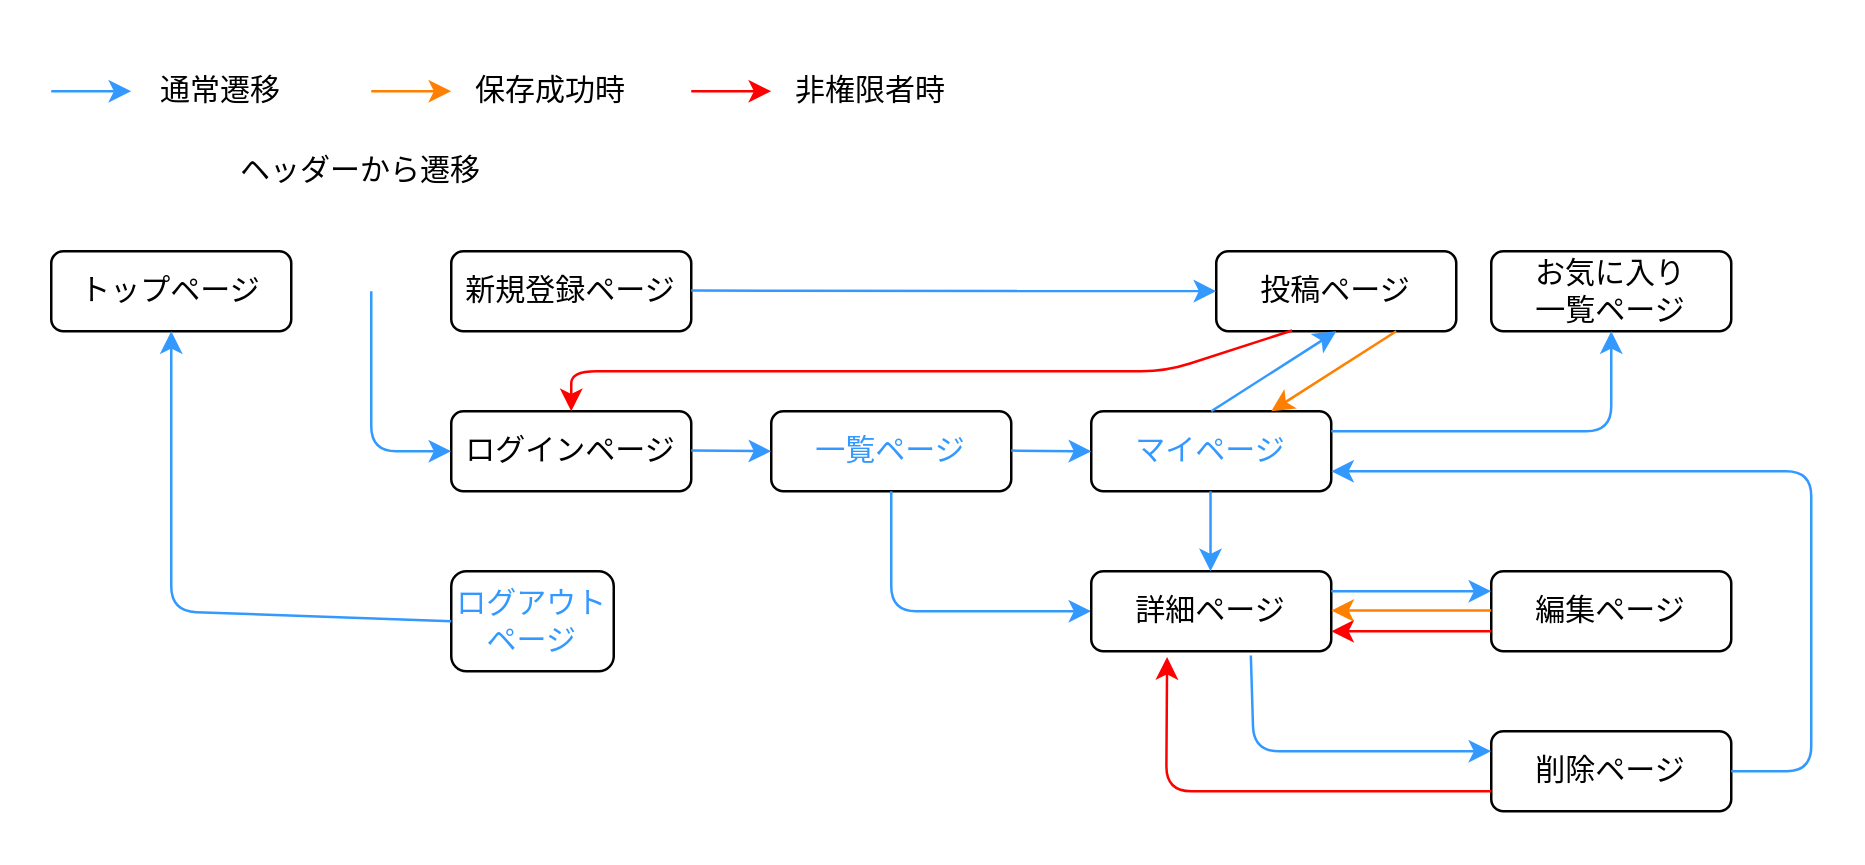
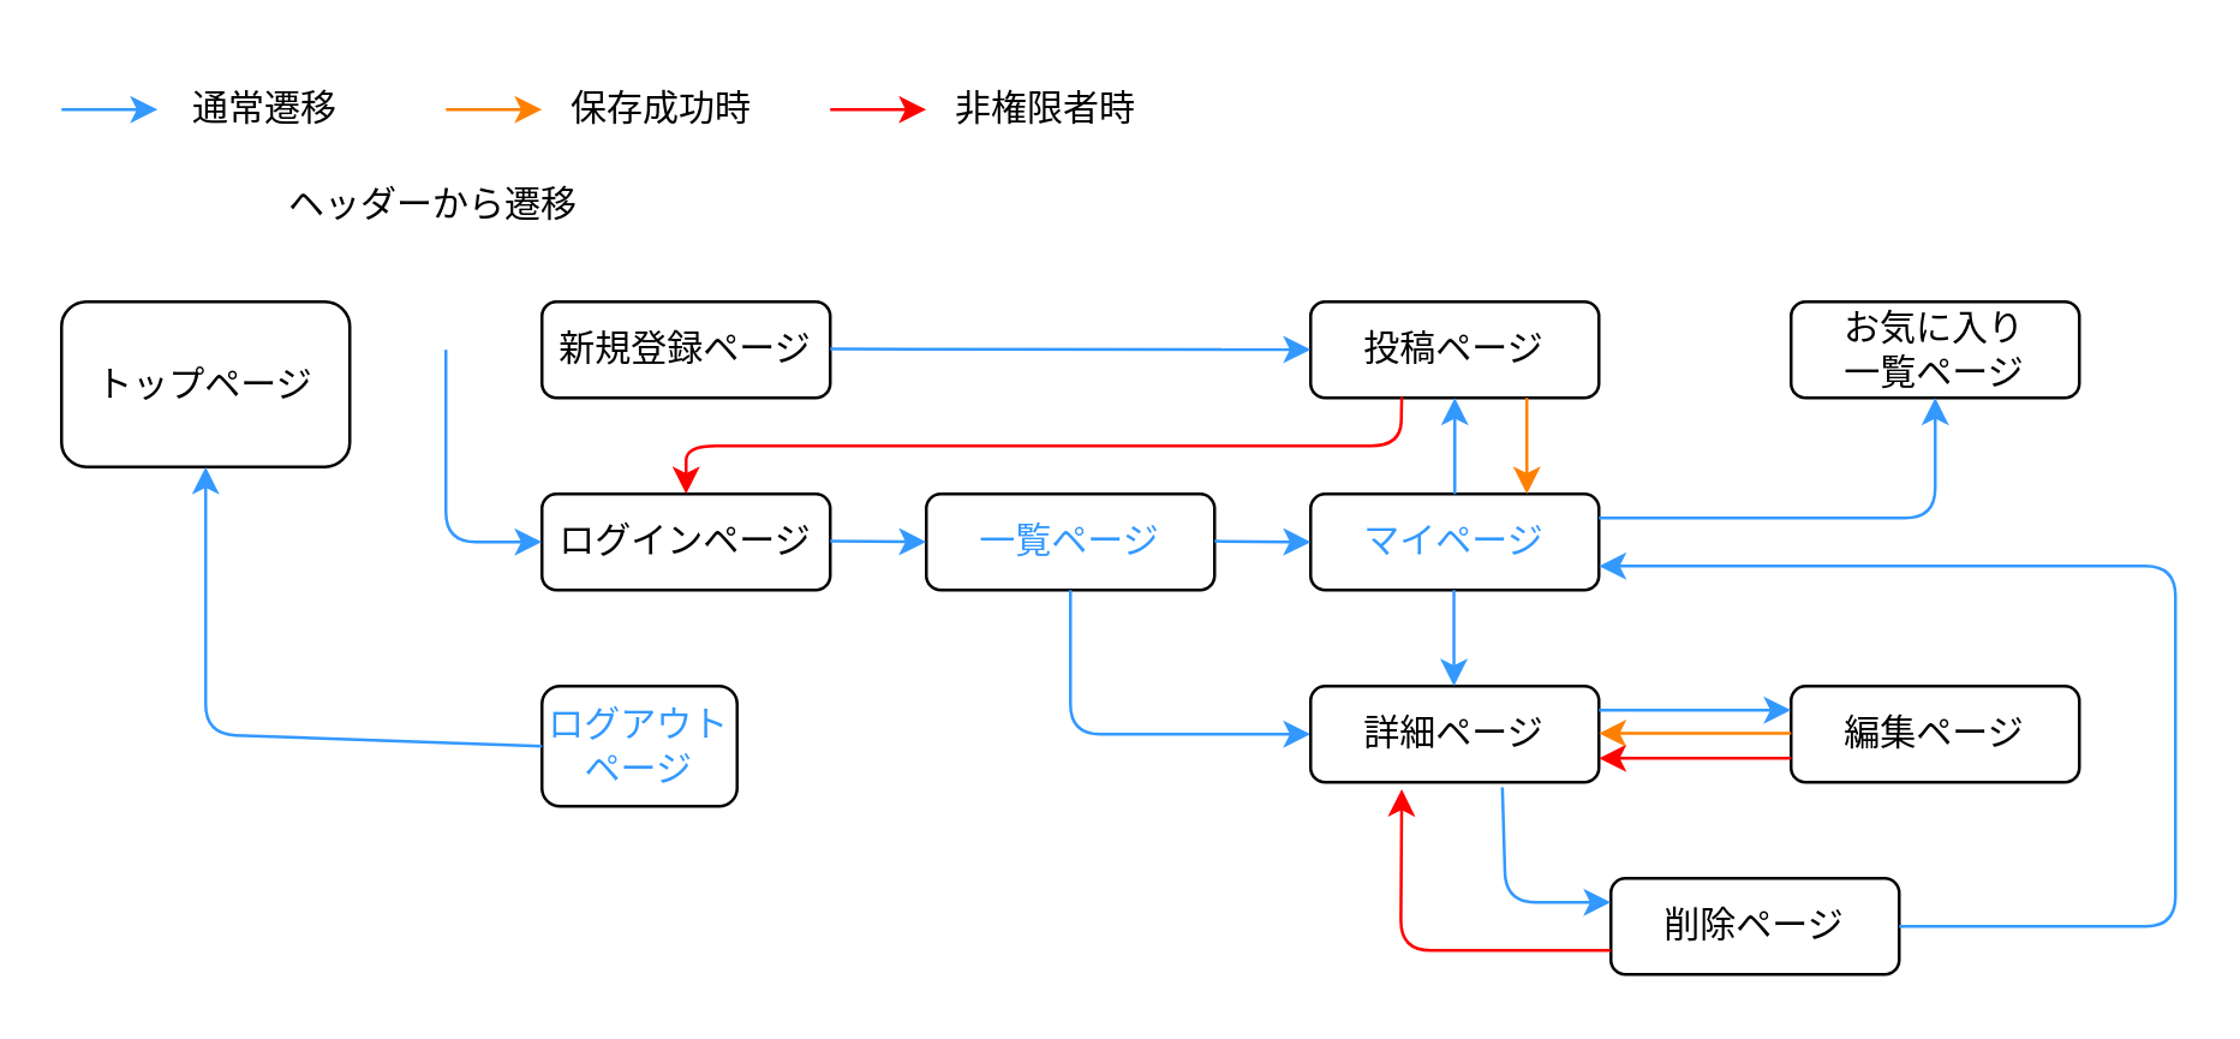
  <mxCell id="0" />
  <mxCell id="1" parent="0" />
- <mxCell id="2" value="トップページ" style="rounded=1;whiteSpace=wrap;html=1;" vertex="1" parent="1"><mxGeometry x="20" y="100" width="96" height="32" as="geometry" /></mxCell>
+ <mxCell id="2" value="トップページ" style="rounded=1;whiteSpace=wrap;html=1;" vertex="1" parent="1"><mxGeometry x="20" y="100" width="96" height="55" as="geometry" /></mxCell>
  <mxCell id="3" value="新規登録ページ" style="rounded=1;whiteSpace=wrap;html=1;" vertex="1" parent="1"><mxGeometry x="180" y="100" width="96" height="32" as="geometry" /></mxCell>
  <mxCell id="4" value="ログインページ" style="rounded=1;whiteSpace=wrap;html=1;" vertex="1" parent="1"><mxGeometry x="180" y="164" width="96" height="32" as="geometry" /></mxCell>
  <mxCell id="5" value="" style="endArrow=classic;html=1;entryX=0;entryY=0.5;entryDx=0;entryDy=0;strokeColor=#3399FF;" edge="1" parent="1" target="4"><mxGeometry width="50" height="50" relative="1" as="geometry"><mxPoint x="148" y="116" as="sourcePoint" /><mxPoint x="226" y="152" as="targetPoint" /><Array as="points"><mxPoint x="148" y="180" /></Array></mxGeometry></mxCell>
- <mxCell id="6" value="投稿ページ" style="rounded=1;whiteSpace=wrap;html=1;" vertex="1" parent="1"><mxGeometry x="486" y="100" width="96" height="32" as="geometry" /></mxCell>
+ <mxCell id="6" value="投稿ページ" style="rounded=1;whiteSpace=wrap;html=1;" vertex="1" parent="1"><mxGeometry x="436" y="100" width="96" height="32" as="geometry" /></mxCell>
  <mxCell id="7" value="&lt;font color=&quot;#3399ff&quot;&gt;マイページ&lt;/font&gt;" style="rounded=1;whiteSpace=wrap;html=1;" vertex="1" parent="1"><mxGeometry x="436" y="164" width="96" height="32" as="geometry" /></mxCell>
  <mxCell id="8" value="&lt;font color=&quot;#3399ff&quot;&gt;一覧ページ&lt;/font&gt;" style="rounded=1;whiteSpace=wrap;html=1;" vertex="1" parent="1"><mxGeometry x="308" y="164" width="96" height="32" as="geometry" /></mxCell>
  <mxCell id="9" value="" style="endArrow=classic;html=1;exitX=1;exitY=0.5;exitDx=0;exitDy=0;strokeColor=#3399FF;" edge="1" parent="1"><mxGeometry width="50" height="50" relative="1" as="geometry"><mxPoint x="276" y="179.72" as="sourcePoint" /><mxPoint x="308" y="180" as="targetPoint" /></mxGeometry></mxCell>
  <mxCell id="10" value="" style="endArrow=classic;html=1;exitX=0.5;exitY=1;exitDx=0;exitDy=0;strokeColor=#3399FF;startArrow=none;startFill=0;" edge="1" parent="1" source="8" target="11"><mxGeometry width="50" height="50" relative="1" as="geometry"><mxPoint x="380" y="212" as="sourcePoint" /><mxPoint x="444" y="212" as="targetPoint" /><Array as="points"><mxPoint x="356" y="244" /></Array></mxGeometry></mxCell>
  <mxCell id="11" value="詳細ページ" style="rounded=1;whiteSpace=wrap;html=1;" vertex="1" parent="1"><mxGeometry x="436" y="228" width="96" height="32" as="geometry" /></mxCell>
  <mxCell id="12" value="" style="endArrow=classic;html=1;exitX=1;exitY=0.5;exitDx=0;exitDy=0;strokeColor=#3399FF;" edge="1" parent="1" target="6"><mxGeometry width="50" height="50" relative="1" as="geometry"><mxPoint x="276" y="115.72" as="sourcePoint" /><mxPoint x="340" y="115.72" as="targetPoint" /></mxGeometry></mxCell>
  <mxCell id="13" value="" style="endArrow=classic;html=1;exitX=0.75;exitY=1;exitDx=0;exitDy=0;strokeColor=#FF8000;entryX=0.75;entryY=0;entryDx=0;entryDy=0;" edge="1" parent="1" source="6" target="7"><mxGeometry width="50" height="50" relative="1" as="geometry"><mxPoint x="284" y="123.72" as="sourcePoint" /><mxPoint x="444" y="123.935" as="targetPoint" /></mxGeometry></mxCell>
  <mxCell id="14" value="" style="endArrow=classic;html=1;exitX=0.5;exitY=1;exitDx=0;exitDy=0;strokeColor=#3399FF;entryX=0.5;entryY=0;entryDx=0;entryDy=0;" edge="1" parent="1"><mxGeometry width="50" height="50" relative="1" as="geometry"><mxPoint x="483.71" y="196" as="sourcePoint" /><mxPoint x="483.71" y="228" as="targetPoint" /></mxGeometry></mxCell>
  <mxCell id="15" value="編集ページ" style="rounded=1;whiteSpace=wrap;html=1;" vertex="1" parent="1"><mxGeometry x="596" y="228" width="96" height="32" as="geometry" /></mxCell>
- <mxCell id="16" value="削除ページ" style="rounded=1;whiteSpace=wrap;html=1;" vertex="1" parent="1"><mxGeometry x="596" y="292" width="96" height="32" as="geometry" /></mxCell>
+ <mxCell id="16" value="削除ページ" style="rounded=1;whiteSpace=wrap;html=1;" vertex="1" parent="1"><mxGeometry x="536" y="292" width="96" height="32" as="geometry" /></mxCell>
  <mxCell id="17" value="" style="endArrow=classic;html=1;exitX=1;exitY=0.25;exitDx=0;exitDy=0;strokeColor=#3399FF;entryX=0;entryY=0.25;entryDx=0;entryDy=0;" edge="1" parent="1" source="11" target="15"><mxGeometry width="50" height="50" relative="1" as="geometry"><mxPoint x="491.71" y="204" as="sourcePoint" /><mxPoint x="491.71" y="236" as="targetPoint" /></mxGeometry></mxCell>
  <mxCell id="18" value="" style="endArrow=classic;html=1;exitX=0;exitY=0.75;exitDx=0;exitDy=0;strokeColor=#FF0000;entryX=1;entryY=0.75;entryDx=0;entryDy=0;" edge="1" parent="1" source="15" target="11"><mxGeometry width="50" height="50" relative="1" as="geometry"><mxPoint x="564" y="252" as="sourcePoint" /><mxPoint x="564" y="284" as="targetPoint" /></mxGeometry></mxCell>
  <mxCell id="19" value="" style="endArrow=classic;html=1;exitX=0;exitY=0.75;exitDx=0;exitDy=0;strokeColor=#FF8000;entryX=1;entryY=0.75;entryDx=0;entryDy=0;" edge="1" parent="1"><mxGeometry width="50" height="50" relative="1" as="geometry"><mxPoint x="596" y="243.71" as="sourcePoint" /><mxPoint x="532" y="243.71" as="targetPoint" /></mxGeometry></mxCell>
  <mxCell id="20" value="" style="endArrow=classic;html=1;strokeColor=#3399FF;entryX=1;entryY=0.75;entryDx=0;entryDy=0;exitX=1;exitY=0.5;exitDx=0;exitDy=0;" edge="1" parent="1" source="16" target="7"><mxGeometry width="50" height="50" relative="1" as="geometry"><mxPoint x="708" y="308" as="sourcePoint" /><mxPoint x="756" y="307.71" as="targetPoint" /><Array as="points"><mxPoint x="724" y="308" /><mxPoint x="724" y="188" /></Array></mxGeometry></mxCell>
  <mxCell id="21" value="" style="endArrow=classic;html=1;exitX=0.665;exitY=1.053;exitDx=0;exitDy=0;strokeColor=#3399FF;entryX=0;entryY=0.25;entryDx=0;entryDy=0;exitPerimeter=0;startArrow=none;startFill=0;" edge="1" parent="1" source="11" target="16"><mxGeometry width="50" height="50" relative="1" as="geometry"><mxPoint x="492" y="276" as="sourcePoint" /><mxPoint x="556" y="276" as="targetPoint" /><Array as="points"><mxPoint x="501" y="300" /></Array></mxGeometry></mxCell>
  <mxCell id="22" value="" style="endArrow=classic;html=1;exitX=0;exitY=0.75;exitDx=0;exitDy=0;strokeColor=#FF0000;entryX=0.316;entryY=1.072;entryDx=0;entryDy=0;entryPerimeter=0;" edge="1" parent="1" source="16" target="11"><mxGeometry width="50" height="50" relative="1" as="geometry"><mxPoint x="588" y="316" as="sourcePoint" /><mxPoint x="524" y="316" as="targetPoint" /><Array as="points"><mxPoint x="466" y="316" /></Array></mxGeometry></mxCell>
  <mxCell id="23" value="&lt;font color=&quot;#3399ff&quot;&gt;ログアウト&lt;br&gt;ページ&lt;/font&gt;" style="rounded=1;whiteSpace=wrap;html=1;" vertex="1" parent="1"><mxGeometry x="180" y="228" width="65" height="40" as="geometry" /></mxCell>
  <mxCell id="24" value="" style="endArrow=classic;html=1;entryX=0.5;entryY=1;entryDx=0;entryDy=0;exitX=0;exitY=0.5;exitDx=0;exitDy=0;strokeColor=#3399FF;" edge="1" parent="1" source="23" target="2"><mxGeometry width="50" height="50" relative="1" as="geometry"><mxPoint x="132" y="132" as="sourcePoint" /><mxPoint x="196" y="132" as="targetPoint" /><Array as="points"><mxPoint x="68" y="244" /></Array></mxGeometry></mxCell>
  <mxCell id="25" value="" style="endArrow=classic;html=1;exitX=0.316;exitY=0.991;exitDx=0;exitDy=0;strokeColor=#FF0000;entryX=0.5;entryY=0;entryDx=0;entryDy=0;exitPerimeter=0;" edge="1" parent="1" source="6" target="4"><mxGeometry width="50" height="50" relative="1" as="geometry"><mxPoint x="462" y="196" as="sourcePoint" /><mxPoint x="332.336" y="142.304" as="targetPoint" /><Array as="points"><mxPoint x="466" y="148" /><mxPoint x="228" y="148" /></Array></mxGeometry></mxCell>
  <mxCell id="26" value="" style="endArrow=classic;html=1;exitX=1;exitY=0.5;exitDx=0;exitDy=0;strokeColor=#3399FF;" edge="1" parent="1"><mxGeometry width="50" height="50" relative="1" as="geometry"><mxPoint x="20" y="36" as="sourcePoint" /><mxPoint x="52" y="36" as="targetPoint" /></mxGeometry></mxCell>
  <mxCell id="27" value="通常遷移" style="rounded=1;whiteSpace=wrap;html=1;fillColor=none;strokeColor=none;" vertex="1" parent="1"><mxGeometry x="60" y="20" width="56" height="32" as="geometry" /></mxCell>
  <mxCell id="28" value="" style="endArrow=classic;html=1;exitX=1;exitY=0.5;exitDx=0;exitDy=0;strokeColor=#FF8000;" edge="1" parent="1"><mxGeometry width="50" height="50" relative="1" as="geometry"><mxPoint x="148" y="36" as="sourcePoint" /><mxPoint x="180" y="36" as="targetPoint" /></mxGeometry></mxCell>
  <mxCell id="29" value="保存成功時" style="rounded=1;whiteSpace=wrap;html=1;fillColor=none;strokeColor=none;" vertex="1" parent="1"><mxGeometry x="188" y="20" width="64" height="32" as="geometry" /></mxCell>
  <mxCell id="30" value="" style="endArrow=classic;html=1;exitX=1;exitY=0.5;exitDx=0;exitDy=0;strokeColor=#FF0000;" edge="1" parent="1"><mxGeometry width="50" height="50" relative="1" as="geometry"><mxPoint x="276" y="36" as="sourcePoint" /><mxPoint x="308" y="36" as="targetPoint" /></mxGeometry></mxCell>
  <mxCell id="31" value="非権限者時" style="rounded=1;whiteSpace=wrap;html=1;fillColor=none;strokeColor=none;" vertex="1" parent="1"><mxGeometry x="316" y="20" width="64" height="32" as="geometry" /></mxCell>
  <mxCell id="32" value="ヘッダーから遷移" style="rounded=1;whiteSpace=wrap;html=1;fillColor=none;strokeColor=none;" vertex="1" parent="1"><mxGeometry x="92" y="52" width="104" height="32" as="geometry" /></mxCell>
  <mxCell id="33" value="" style="endArrow=classic;html=1;exitX=1;exitY=0.5;exitDx=0;exitDy=0;strokeColor=#3399FF;" edge="1" parent="1"><mxGeometry width="50" height="50" relative="1" as="geometry"><mxPoint x="404" y="179.74" as="sourcePoint" /><mxPoint x="436" y="180.02" as="targetPoint" /></mxGeometry></mxCell>
  <mxCell id="34" value="お気に入り&lt;br&gt;一覧ページ" style="rounded=1;whiteSpace=wrap;html=1;" vertex="1" parent="1"><mxGeometry x="596" y="100" width="96" height="32" as="geometry" /></mxCell>
  <mxCell id="35" value="" style="endArrow=none;html=1;strokeColor=#3399FF;exitX=0.5;exitY=1;exitDx=0;exitDy=0;startArrow=classic;startFill=1;endFill=0;" edge="1" parent="1" source="34"><mxGeometry width="50" height="50" relative="1" as="geometry"><mxPoint x="716" y="156" as="sourcePoint" /><mxPoint x="532" y="172" as="targetPoint" /><Array as="points"><mxPoint x="644" y="172" /></Array></mxGeometry></mxCell>
  <mxCell id="36" value="" style="endArrow=classic;html=1;exitX=0.5;exitY=0;exitDx=0;exitDy=0;strokeColor=#3399FF;entryX=0.5;entryY=1;entryDx=0;entryDy=0;" edge="1" parent="1" source="7" target="6"><mxGeometry width="50" height="50" relative="1" as="geometry"><mxPoint x="483.74" y="132" as="sourcePoint" /><mxPoint x="476" y="148" as="targetPoint" /></mxGeometry></mxCell>
